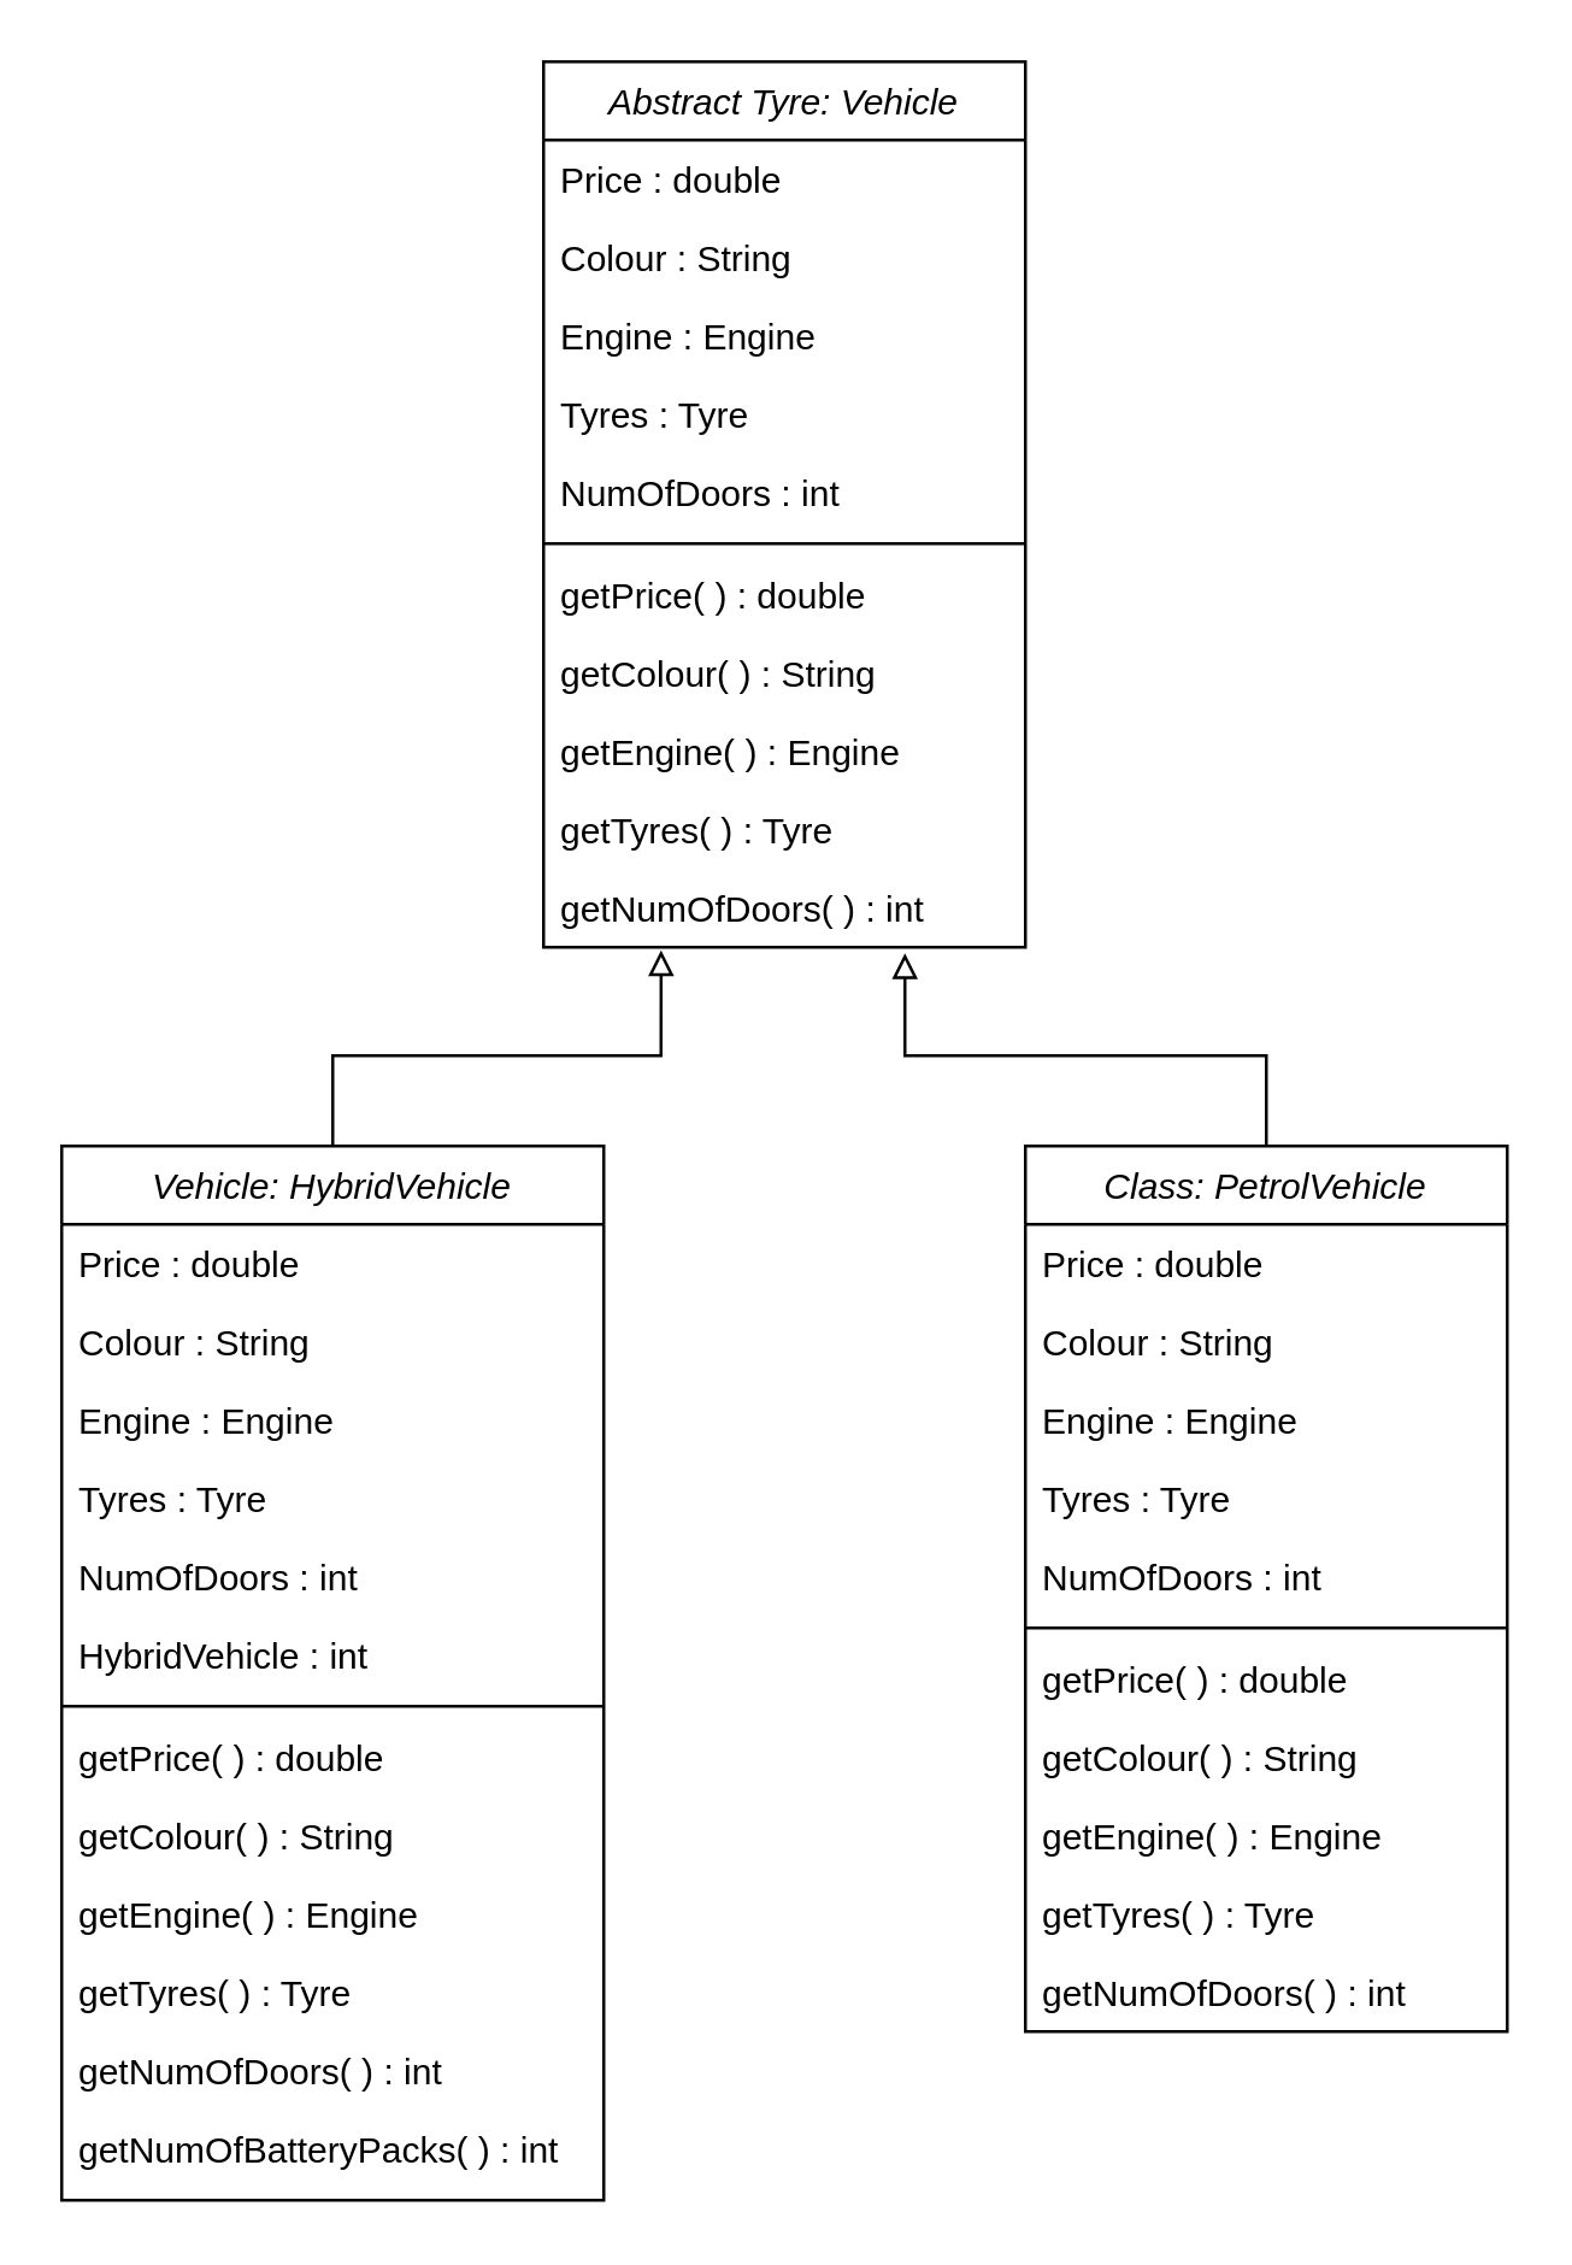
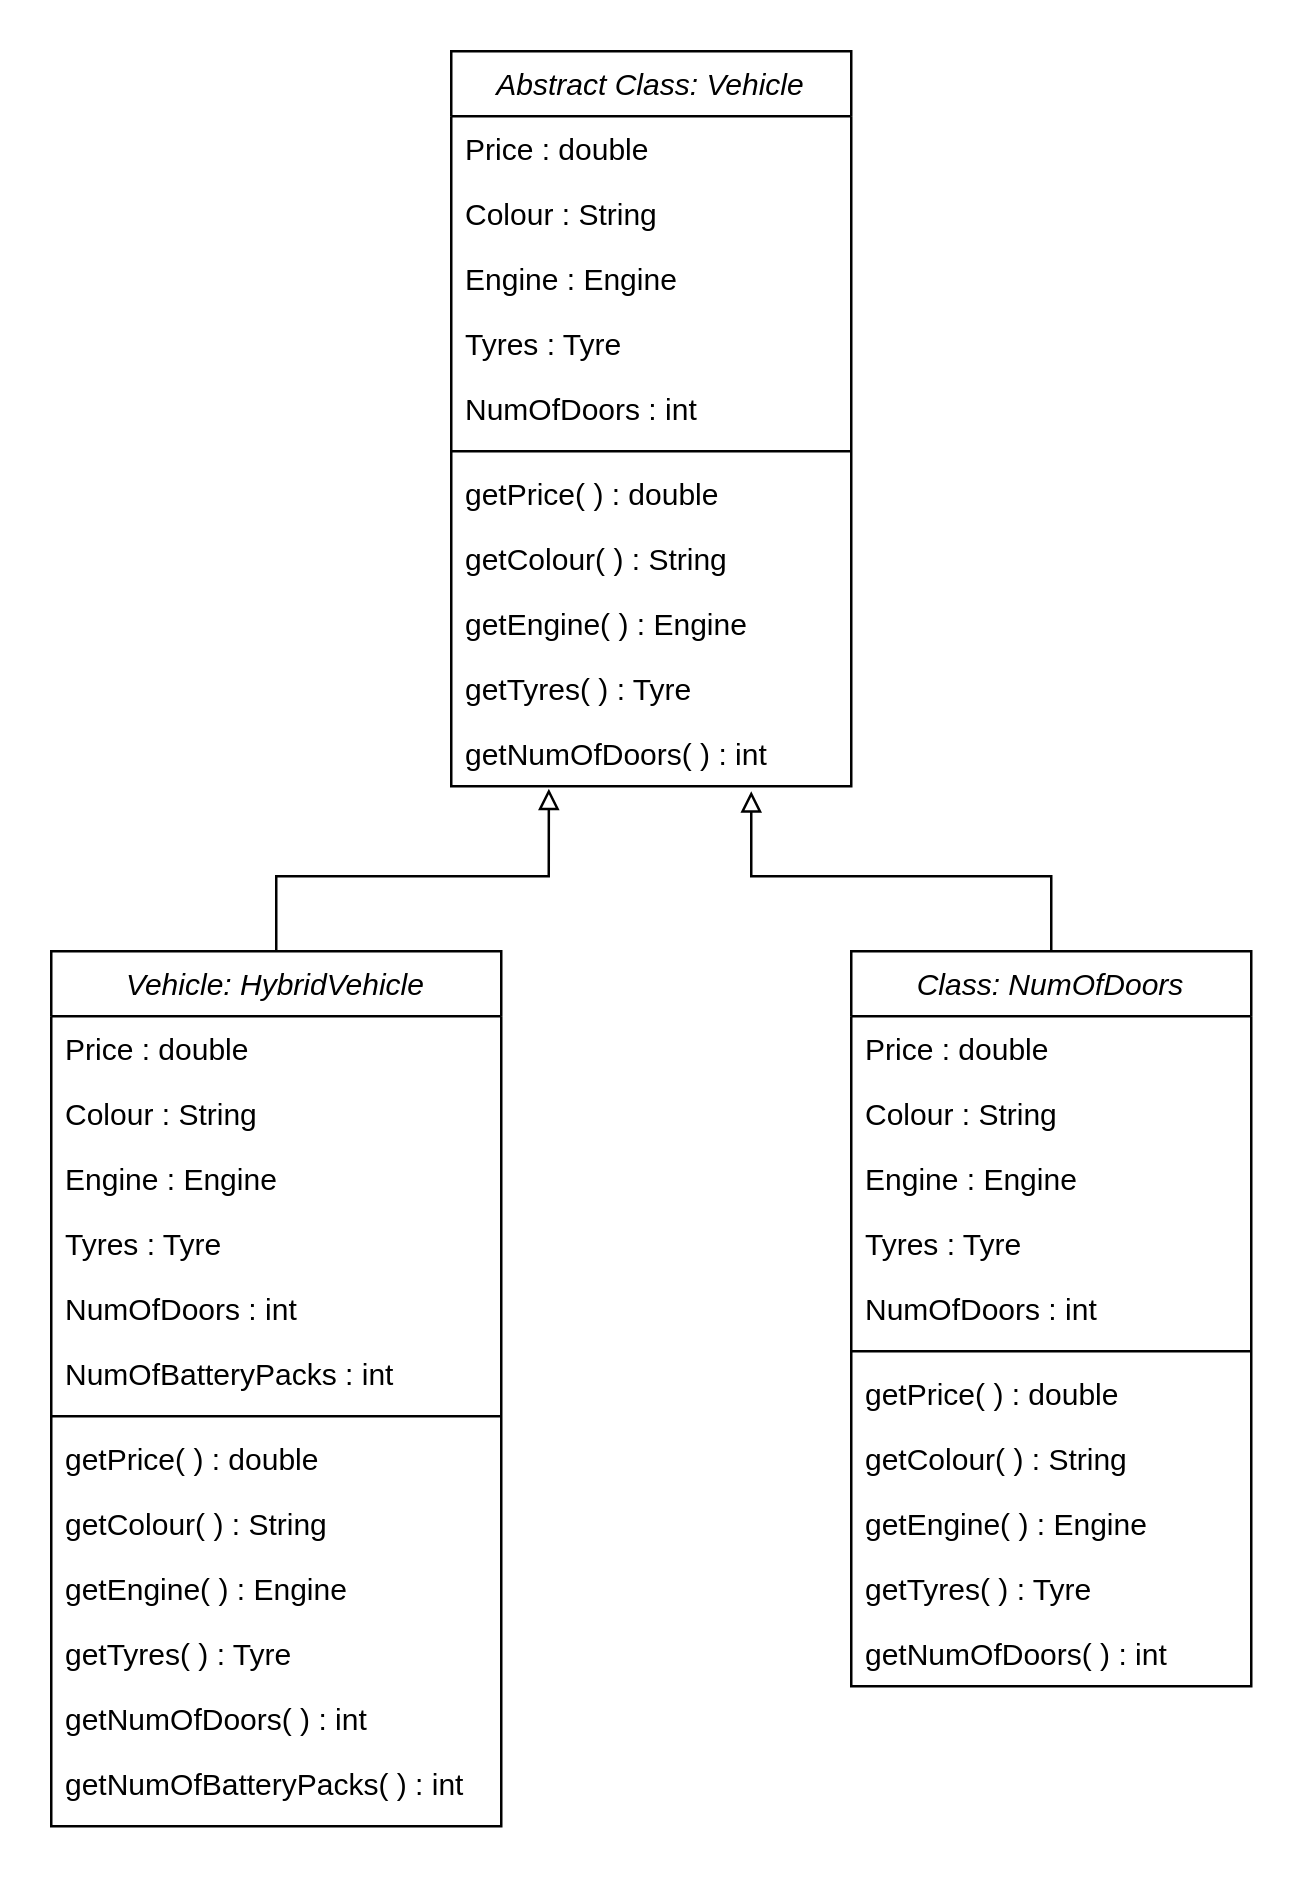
  <mxCell id="0" />
  <mxCell id="1" parent="0" />
- <mxCell id="2" value="Abstract Tyre: Vehicle" style="swimlane;fontStyle=2;align=center;verticalAlign=top;childLayout=stackLayout;horizontal=1;startSize=26;horizontalStack=0;resizeParent=1;resizeLast=0;collapsible=1;marginBottom=0;rounded=0;shadow=0;strokeWidth=1;" parent="1" vertex="1"><mxGeometry x="180" y="20" width="160" height="294" as="geometry"><mxRectangle x="230" y="140" width="160" height="26" as="alternateBounds" /></mxGeometry></mxCell>
+ <mxCell id="2" value="Abstract Class: Vehicle" style="swimlane;fontStyle=2;align=center;verticalAlign=top;childLayout=stackLayout;horizontal=1;startSize=26;horizontalStack=0;resizeParent=1;resizeLast=0;collapsible=1;marginBottom=0;rounded=0;shadow=0;strokeWidth=1;" parent="1" vertex="1"><mxGeometry x="180" y="20" width="160" height="294" as="geometry"><mxRectangle x="230" y="140" width="160" height="26" as="alternateBounds" /></mxGeometry></mxCell>
  <mxCell id="3" value="Price : double" style="text;align=left;verticalAlign=top;spacingLeft=4;spacingRight=4;overflow=hidden;rotatable=0;points=[[0,0.5],[1,0.5]];portConstraint=eastwest;" parent="2" vertex="1"><mxGeometry y="26" width="160" height="26" as="geometry" /></mxCell>
  <mxCell id="4" value="Colour : String" style="text;align=left;verticalAlign=top;spacingLeft=4;spacingRight=4;overflow=hidden;rotatable=0;points=[[0,0.5],[1,0.5]];portConstraint=eastwest;rounded=0;shadow=0;html=0;" parent="2" vertex="1"><mxGeometry y="52" width="160" height="26" as="geometry" /></mxCell>
  <mxCell id="5" value="Engine : Engine" style="text;align=left;verticalAlign=top;spacingLeft=4;spacingRight=4;overflow=hidden;rotatable=0;points=[[0,0.5],[1,0.5]];portConstraint=eastwest;rounded=0;shadow=0;html=0;" parent="2" vertex="1"><mxGeometry y="78" width="160" height="26" as="geometry" /></mxCell>
  <mxCell id="6" value="Tyres : Tyre" style="text;align=left;verticalAlign=top;spacingLeft=4;spacingRight=4;overflow=hidden;rotatable=0;points=[[0,0.5],[1,0.5]];portConstraint=eastwest;rounded=0;shadow=0;html=0;" vertex="1" parent="2"><mxGeometry y="104" width="160" height="26" as="geometry" /></mxCell>
  <mxCell id="7" value="NumOfDoors : int" style="text;align=left;verticalAlign=top;spacingLeft=4;spacingRight=4;overflow=hidden;rotatable=0;points=[[0,0.5],[1,0.5]];portConstraint=eastwest;rounded=0;shadow=0;html=0;" vertex="1" parent="2"><mxGeometry y="130" width="160" height="26" as="geometry" /></mxCell>
  <mxCell id="8" value="" style="line;html=1;strokeWidth=1;align=left;verticalAlign=middle;spacingTop=-1;spacingLeft=3;spacingRight=3;rotatable=0;labelPosition=right;points=[];portConstraint=eastwest;" parent="2" vertex="1"><mxGeometry y="156" width="160" height="8" as="geometry" /></mxCell>
  <mxCell id="9" value="getPrice( ) : double" style="text;align=left;verticalAlign=top;spacingLeft=4;spacingRight=4;overflow=hidden;rotatable=0;points=[[0,0.5],[1,0.5]];portConstraint=eastwest;" parent="2" vertex="1"><mxGeometry y="164" width="160" height="26" as="geometry" /></mxCell>
  <mxCell id="10" value="getColour( ) : String" style="text;align=left;verticalAlign=top;spacingLeft=4;spacingRight=4;overflow=hidden;rotatable=0;points=[[0,0.5],[1,0.5]];portConstraint=eastwest;" vertex="1" parent="2"><mxGeometry y="190" width="160" height="26" as="geometry" /></mxCell>
  <mxCell id="11" value="getEngine( ) : Engine" style="text;align=left;verticalAlign=top;spacingLeft=4;spacingRight=4;overflow=hidden;rotatable=0;points=[[0,0.5],[1,0.5]];portConstraint=eastwest;" vertex="1" parent="2"><mxGeometry y="216" width="160" height="26" as="geometry" /></mxCell>
  <mxCell id="12" value="getTyres( ) : Tyre" style="text;align=left;verticalAlign=top;spacingLeft=4;spacingRight=4;overflow=hidden;rotatable=0;points=[[0,0.5],[1,0.5]];portConstraint=eastwest;" vertex="1" parent="2"><mxGeometry y="242" width="160" height="26" as="geometry" /></mxCell>
  <mxCell id="13" value="getNumOfDoors( ) : int" style="text;align=left;verticalAlign=top;spacingLeft=4;spacingRight=4;overflow=hidden;rotatable=0;points=[[0,0.5],[1,0.5]];portConstraint=eastwest;" vertex="1" parent="2"><mxGeometry y="268" width="160" height="26" as="geometry" /></mxCell>
  <mxCell id="14" style="edgeStyle=orthogonalEdgeStyle;rounded=0;orthogonalLoop=1;jettySize=auto;html=1;exitX=0.5;exitY=0;exitDx=0;exitDy=0;entryX=0.244;entryY=1.038;entryDx=0;entryDy=0;entryPerimeter=0;endArrow=block;endFill=0;" edge="1" parent="1" source="15" target="13"><mxGeometry relative="1" as="geometry"><Array as="points"><mxPoint x="110" y="350" /><mxPoint x="219" y="350" /></Array></mxGeometry></mxCell>
  <mxCell id="15" value="Vehicle: HybridVehicle" style="swimlane;fontStyle=2;align=center;verticalAlign=top;childLayout=stackLayout;horizontal=1;startSize=26;horizontalStack=0;resizeParent=1;resizeLast=0;collapsible=1;marginBottom=0;rounded=0;shadow=0;strokeWidth=1;" vertex="1" parent="1"><mxGeometry x="20" y="380" width="180" height="350" as="geometry"><mxRectangle x="230" y="140" width="160" height="26" as="alternateBounds" /></mxGeometry></mxCell>
  <mxCell id="16" value="Price : double" style="text;align=left;verticalAlign=top;spacingLeft=4;spacingRight=4;overflow=hidden;rotatable=0;points=[[0,0.5],[1,0.5]];portConstraint=eastwest;" vertex="1" parent="15"><mxGeometry y="26" width="180" height="26" as="geometry" /></mxCell>
  <mxCell id="17" value="Colour : String" style="text;align=left;verticalAlign=top;spacingLeft=4;spacingRight=4;overflow=hidden;rotatable=0;points=[[0,0.5],[1,0.5]];portConstraint=eastwest;rounded=0;shadow=0;html=0;" vertex="1" parent="15"><mxGeometry y="52" width="180" height="26" as="geometry" /></mxCell>
  <mxCell id="18" value="Engine : Engine" style="text;align=left;verticalAlign=top;spacingLeft=4;spacingRight=4;overflow=hidden;rotatable=0;points=[[0,0.5],[1,0.5]];portConstraint=eastwest;rounded=0;shadow=0;html=0;" vertex="1" parent="15"><mxGeometry y="78" width="180" height="26" as="geometry" /></mxCell>
  <mxCell id="19" value="Tyres : Tyre" style="text;align=left;verticalAlign=top;spacingLeft=4;spacingRight=4;overflow=hidden;rotatable=0;points=[[0,0.5],[1,0.5]];portConstraint=eastwest;rounded=0;shadow=0;html=0;" vertex="1" parent="15"><mxGeometry y="104" width="180" height="26" as="geometry" /></mxCell>
  <mxCell id="20" value="NumOfDoors : int" style="text;align=left;verticalAlign=top;spacingLeft=4;spacingRight=4;overflow=hidden;rotatable=0;points=[[0,0.5],[1,0.5]];portConstraint=eastwest;rounded=0;shadow=0;html=0;" vertex="1" parent="15"><mxGeometry y="130" width="180" height="26" as="geometry" /></mxCell>
- <mxCell id="21" value="HybridVehicle : int" style="text;align=left;verticalAlign=top;spacingLeft=4;spacingRight=4;overflow=hidden;rotatable=0;points=[[0,0.5],[1,0.5]];portConstraint=eastwest;rounded=0;shadow=0;html=0;" vertex="1" parent="15"><mxGeometry y="156" width="180" height="26" as="geometry" /></mxCell>
+ <mxCell id="21" value="NumOfBatteryPacks : int" style="text;align=left;verticalAlign=top;spacingLeft=4;spacingRight=4;overflow=hidden;rotatable=0;points=[[0,0.5],[1,0.5]];portConstraint=eastwest;rounded=0;shadow=0;html=0;" vertex="1" parent="15"><mxGeometry y="156" width="180" height="26" as="geometry" /></mxCell>
  <mxCell id="22" value="" style="line;html=1;strokeWidth=1;align=left;verticalAlign=middle;spacingTop=-1;spacingLeft=3;spacingRight=3;rotatable=0;labelPosition=right;points=[];portConstraint=eastwest;" vertex="1" parent="15"><mxGeometry y="182" width="180" height="8" as="geometry" /></mxCell>
  <mxCell id="23" value="getPrice( ) : double" style="text;align=left;verticalAlign=top;spacingLeft=4;spacingRight=4;overflow=hidden;rotatable=0;points=[[0,0.5],[1,0.5]];portConstraint=eastwest;" vertex="1" parent="15"><mxGeometry y="190" width="180" height="26" as="geometry" /></mxCell>
  <mxCell id="24" value="getColour( ) : String" style="text;align=left;verticalAlign=top;spacingLeft=4;spacingRight=4;overflow=hidden;rotatable=0;points=[[0,0.5],[1,0.5]];portConstraint=eastwest;" vertex="1" parent="15"><mxGeometry y="216" width="180" height="26" as="geometry" /></mxCell>
  <mxCell id="25" value="getEngine( ) : Engine" style="text;align=left;verticalAlign=top;spacingLeft=4;spacingRight=4;overflow=hidden;rotatable=0;points=[[0,0.5],[1,0.5]];portConstraint=eastwest;" vertex="1" parent="15"><mxGeometry y="242" width="180" height="26" as="geometry" /></mxCell>
  <mxCell id="26" value="getTyres( ) : Tyre" style="text;align=left;verticalAlign=top;spacingLeft=4;spacingRight=4;overflow=hidden;rotatable=0;points=[[0,0.5],[1,0.5]];portConstraint=eastwest;" vertex="1" parent="15"><mxGeometry y="268" width="180" height="26" as="geometry" /></mxCell>
  <mxCell id="27" value="getNumOfDoors( ) : int" style="text;align=left;verticalAlign=top;spacingLeft=4;spacingRight=4;overflow=hidden;rotatable=0;points=[[0,0.5],[1,0.5]];portConstraint=eastwest;" vertex="1" parent="15"><mxGeometry y="294" width="180" height="26" as="geometry" /></mxCell>
  <mxCell id="28" style="edgeStyle=orthogonalEdgeStyle;rounded=0;orthogonalLoop=1;jettySize=auto;html=1;exitX=0.5;exitY=0;exitDx=0;exitDy=0;entryX=0.75;entryY=1.077;entryDx=0;entryDy=0;entryPerimeter=0;endArrow=block;endFill=0;" edge="1" parent="1" source="29" target="13"><mxGeometry relative="1" as="geometry"><Array as="points"><mxPoint x="420" y="350" /><mxPoint x="300" y="350" /></Array></mxGeometry></mxCell>
- <mxCell id="29" value="Class: PetrolVehicle" style="swimlane;fontStyle=2;align=center;verticalAlign=top;childLayout=stackLayout;horizontal=1;startSize=26;horizontalStack=0;resizeParent=1;resizeLast=0;collapsible=1;marginBottom=0;rounded=0;shadow=0;strokeWidth=1;" vertex="1" parent="1"><mxGeometry x="340" y="380" width="160" height="294" as="geometry"><mxRectangle x="230" y="140" width="160" height="26" as="alternateBounds" /></mxGeometry></mxCell>
+ <mxCell id="29" value="Class: NumOfDoors" style="swimlane;fontStyle=2;align=center;verticalAlign=top;childLayout=stackLayout;horizontal=1;startSize=26;horizontalStack=0;resizeParent=1;resizeLast=0;collapsible=1;marginBottom=0;rounded=0;shadow=0;strokeWidth=1;" vertex="1" parent="1"><mxGeometry x="340" y="380" width="160" height="294" as="geometry"><mxRectangle x="230" y="140" width="160" height="26" as="alternateBounds" /></mxGeometry></mxCell>
  <mxCell id="30" value="Price : double" style="text;align=left;verticalAlign=top;spacingLeft=4;spacingRight=4;overflow=hidden;rotatable=0;points=[[0,0.5],[1,0.5]];portConstraint=eastwest;" vertex="1" parent="29"><mxGeometry y="26" width="160" height="26" as="geometry" /></mxCell>
  <mxCell id="31" value="Colour : String" style="text;align=left;verticalAlign=top;spacingLeft=4;spacingRight=4;overflow=hidden;rotatable=0;points=[[0,0.5],[1,0.5]];portConstraint=eastwest;rounded=0;shadow=0;html=0;" vertex="1" parent="29"><mxGeometry y="52" width="160" height="26" as="geometry" /></mxCell>
  <mxCell id="32" value="Engine : Engine" style="text;align=left;verticalAlign=top;spacingLeft=4;spacingRight=4;overflow=hidden;rotatable=0;points=[[0,0.5],[1,0.5]];portConstraint=eastwest;rounded=0;shadow=0;html=0;" vertex="1" parent="29"><mxGeometry y="78" width="160" height="26" as="geometry" /></mxCell>
  <mxCell id="33" value="Tyres : Tyre" style="text;align=left;verticalAlign=top;spacingLeft=4;spacingRight=4;overflow=hidden;rotatable=0;points=[[0,0.5],[1,0.5]];portConstraint=eastwest;rounded=0;shadow=0;html=0;" vertex="1" parent="29"><mxGeometry y="104" width="160" height="26" as="geometry" /></mxCell>
  <mxCell id="34" value="NumOfDoors : int" style="text;align=left;verticalAlign=top;spacingLeft=4;spacingRight=4;overflow=hidden;rotatable=0;points=[[0,0.5],[1,0.5]];portConstraint=eastwest;rounded=0;shadow=0;html=0;" vertex="1" parent="29"><mxGeometry y="130" width="160" height="26" as="geometry" /></mxCell>
  <mxCell id="35" value="" style="line;html=1;strokeWidth=1;align=left;verticalAlign=middle;spacingTop=-1;spacingLeft=3;spacingRight=3;rotatable=0;labelPosition=right;points=[];portConstraint=eastwest;" vertex="1" parent="29"><mxGeometry y="156" width="160" height="8" as="geometry" /></mxCell>
  <mxCell id="36" value="getPrice( ) : double" style="text;align=left;verticalAlign=top;spacingLeft=4;spacingRight=4;overflow=hidden;rotatable=0;points=[[0,0.5],[1,0.5]];portConstraint=eastwest;" vertex="1" parent="29"><mxGeometry y="164" width="160" height="26" as="geometry" /></mxCell>
  <mxCell id="37" value="getColour( ) : String" style="text;align=left;verticalAlign=top;spacingLeft=4;spacingRight=4;overflow=hidden;rotatable=0;points=[[0,0.5],[1,0.5]];portConstraint=eastwest;" vertex="1" parent="29"><mxGeometry y="190" width="160" height="26" as="geometry" /></mxCell>
  <mxCell id="38" value="getEngine( ) : Engine" style="text;align=left;verticalAlign=top;spacingLeft=4;spacingRight=4;overflow=hidden;rotatable=0;points=[[0,0.5],[1,0.5]];portConstraint=eastwest;" vertex="1" parent="29"><mxGeometry y="216" width="160" height="26" as="geometry" /></mxCell>
  <mxCell id="39" value="getTyres( ) : Tyre" style="text;align=left;verticalAlign=top;spacingLeft=4;spacingRight=4;overflow=hidden;rotatable=0;points=[[0,0.5],[1,0.5]];portConstraint=eastwest;" vertex="1" parent="29"><mxGeometry y="242" width="160" height="26" as="geometry" /></mxCell>
  <mxCell id="40" value="getNumOfDoors( ) : int" style="text;align=left;verticalAlign=top;spacingLeft=4;spacingRight=4;overflow=hidden;rotatable=0;points=[[0,0.5],[1,0.5]];portConstraint=eastwest;" vertex="1" parent="29"><mxGeometry y="268" width="160" height="26" as="geometry" /></mxCell>
  <mxCell id="41" value="getNumOfBatteryPacks( ) : int" style="text;align=left;verticalAlign=top;spacingLeft=4;spacingRight=4;overflow=hidden;rotatable=0;points=[[0,0.5],[1,0.5]];portConstraint=eastwest;" vertex="1" parent="1"><mxGeometry x="20" y="700" width="190" height="26" as="geometry" /></mxCell>
